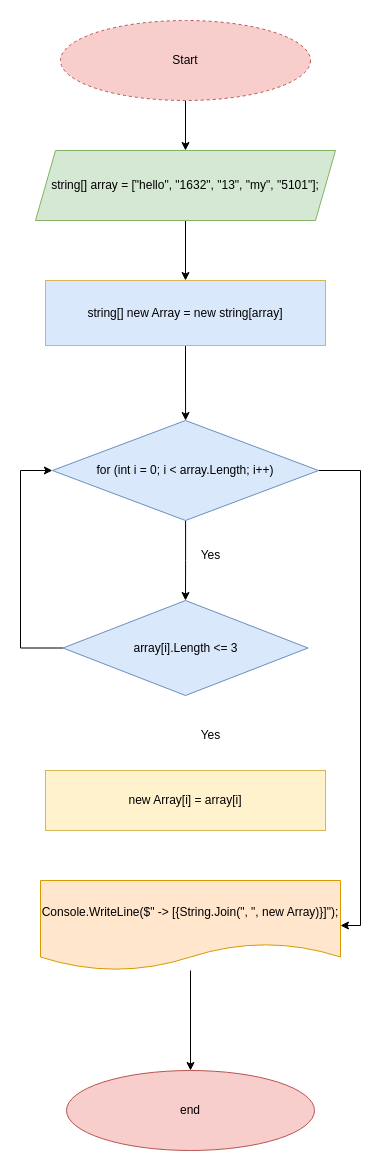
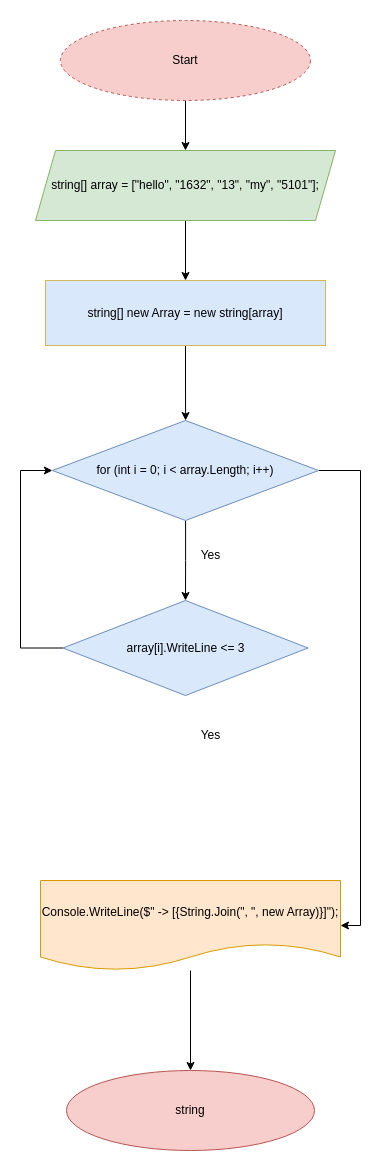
  <mxCell id="0" />
  <mxCell id="1" parent="0" />
  <mxCell id="2" value="" style="edgeStyle=orthogonalEdgeStyle;rounded=0;orthogonalLoop=1;jettySize=auto;html=1;" edge="1" parent="1" source="3" target="5"><mxGeometry relative="1" as="geometry" /></mxCell>
  <mxCell id="3" value="Start" style="ellipse;whiteSpace=wrap;html=1;fillColor=#f8cecc;strokeColor=#b85450;dashed=1;" vertex="1" parent="1"><mxGeometry x="60" y="20" width="250" height="80" as="geometry" /></mxCell>
  <mxCell id="4" value="" style="edgeStyle=orthogonalEdgeStyle;rounded=0;orthogonalLoop=1;jettySize=auto;html=1;" edge="1" parent="1" source="5" target="7"><mxGeometry relative="1" as="geometry" /></mxCell>
  <mxCell id="5" value="string[] array = [&quot;hello&quot;, &quot;1632&quot;, &quot;13&quot;, &quot;my&quot;, &quot;5101&quot;];" style="shape=parallelogram;perimeter=parallelogramPerimeter;whiteSpace=wrap;html=1;fixedSize=1;fillColor=#d5e8d4;strokeColor=#82b366;" vertex="1" parent="1"><mxGeometry x="35.01" y="150" width="300" height="70" as="geometry" /></mxCell>
  <mxCell id="6" value="" style="edgeStyle=orthogonalEdgeStyle;rounded=0;orthogonalLoop=1;jettySize=auto;html=1;" edge="1" parent="1" source="7" target="10"><mxGeometry relative="1" as="geometry" /></mxCell>
  <mxCell id="7" value="string[] new Array = new string[array]" style="whiteSpace=wrap;html=1;fillColor=#dae8fc;strokeColor=#d6b656;" vertex="1" parent="1"><mxGeometry x="45.01" y="280" width="280" height="65" as="geometry" /></mxCell>
  <mxCell id="8" value="" style="edgeStyle=orthogonalEdgeStyle;rounded=0;orthogonalLoop=1;jettySize=auto;html=1;" edge="1" parent="1" source="10" target="12"><mxGeometry relative="1" as="geometry" /></mxCell>
  <mxCell id="9" style="edgeStyle=orthogonalEdgeStyle;rounded=0;orthogonalLoop=1;jettySize=auto;html=1;exitX=1;exitY=0.5;exitDx=0;exitDy=0;entryX=1;entryY=0.5;entryDx=0;entryDy=0;" edge="1" parent="1" source="10" target="14"><mxGeometry relative="1" as="geometry" /></mxCell>
  <mxCell id="10" value="for (int i = 0; i &amp;lt; array.Length; i++)" style="rhombus;whiteSpace=wrap;html=1;fillColor=#dae8fc;strokeColor=#6c8ebf;" vertex="1" parent="1"><mxGeometry x="51.88" y="420" width="266.25" height="100" as="geometry" /></mxCell>
  <mxCell id="11" style="edgeStyle=orthogonalEdgeStyle;rounded=0;orthogonalLoop=1;jettySize=auto;html=1;exitX=0;exitY=0.5;exitDx=0;exitDy=0;entryX=0;entryY=0.5;entryDx=0;entryDy=0;" edge="1" parent="1" source="12" target="10"><mxGeometry relative="1" as="geometry"><Array as="points"><mxPoint x="20" y="648" /><mxPoint x="20" y="470" /></Array></mxGeometry></mxCell>
- <mxCell id="12" value="array[i].Length &amp;lt;= 3" style="rhombus;whiteSpace=wrap;html=1;fillColor=#dae8fc;strokeColor=#6c8ebf;" vertex="1" parent="1"><mxGeometry x="62.5" y="600" width="245" height="95" as="geometry" /></mxCell>
+ <mxCell id="12" value="array[i].WriteLine &amp;lt;= 3" style="rhombus;whiteSpace=wrap;html=1;fillColor=#dae8fc;strokeColor=#6c8ebf;" vertex="1" parent="1"><mxGeometry x="62.5" y="600" width="245" height="95" as="geometry" /></mxCell>
  <mxCell id="13" value="" style="edgeStyle=orthogonalEdgeStyle;rounded=0;orthogonalLoop=1;jettySize=auto;html=1;" edge="1" parent="1" source="14" target="17"><mxGeometry relative="1" as="geometry" /></mxCell>
  <mxCell id="14" value="Console.WriteLine($&quot; -&amp;gt; [{String.Join(&quot;, &quot;, new Array)}]&quot;);" style="shape=document;whiteSpace=wrap;html=1;boundedLbl=1;fillColor=#ffe6cc;strokeColor=#d79b00;" vertex="1" parent="1"><mxGeometry x="40" y="880" width="300" height="90" as="geometry" /></mxCell>
- <mxCell id="15" value="new Array[i] = array[i]" style="whiteSpace=wrap;html=1;fillColor=#fff2cc;strokeColor=#d6b656;" vertex="1" parent="1"><mxGeometry x="45.01" y="770" width="280" height="60" as="geometry" /></mxCell>
  <mxCell id="16" value="Yes" style="text;html=1;align=center;verticalAlign=middle;resizable=0;points=[];autosize=1;strokeColor=none;fillColor=none;" vertex="1" parent="1"><mxGeometry x="190" y="540" width="40" height="30" as="geometry" /></mxCell>
- <mxCell id="17" value="end" style="ellipse;whiteSpace=wrap;html=1;fillColor=#f8cecc;strokeColor=#b85450;" vertex="1" parent="1"><mxGeometry x="66" y="1070" width="248" height="80" as="geometry" /></mxCell>
+ <mxCell id="17" value="string" style="ellipse;whiteSpace=wrap;html=1;fillColor=#f8cecc;strokeColor=#b85450;" vertex="1" parent="1"><mxGeometry x="66" y="1070" width="248" height="80" as="geometry" /></mxCell>
  <mxCell id="18" value="Yes" style="text;html=1;align=center;verticalAlign=middle;resizable=0;points=[];autosize=1;strokeColor=none;fillColor=none;" vertex="1" parent="1"><mxGeometry x="190" y="720" width="40" height="30" as="geometry" /></mxCell>
